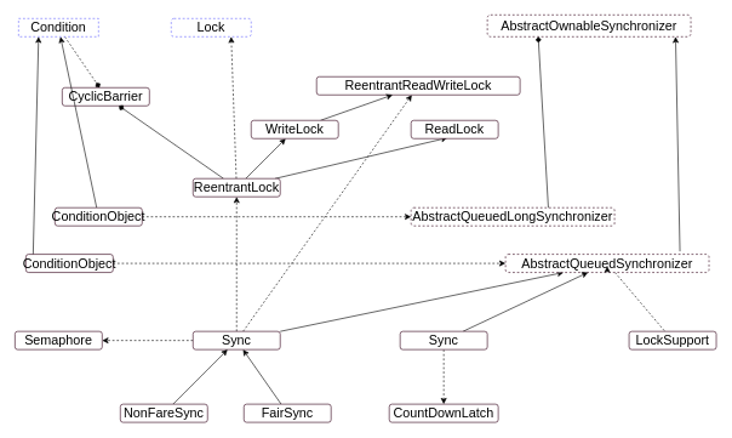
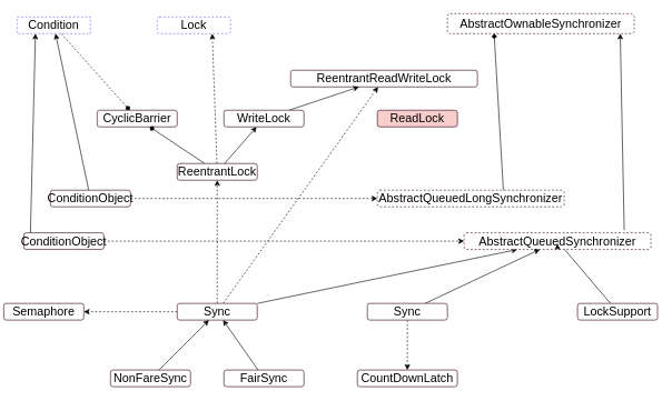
  <mxCell id="0" />
  <mxCell id="1" parent="0" />
  <mxCell id="2" style="edgeStyle=none;rounded=0;orthogonalLoop=1;jettySize=auto;html=1;startArrow=none;startFill=0;endArrow=diamond;endFill=1;fontSize=18;dashed=1;" edge="1" parent="1" source="3" target="6"><mxGeometry relative="1" as="geometry" /></mxCell>
  <mxCell id="3" value="Condition" style="whiteSpace=wrap;html=1;dashed=1;strokeColor=#6666FF;fontSize=18;rounded=0;" vertex="1" parent="1"><mxGeometry x="25" y="25" width="110" height="25" as="geometry" /></mxCell>
  <mxCell id="4" value="Lock" style="rounded=1;whiteSpace=wrap;html=1;dashed=1;strokeColor=#6666FF;fontSize=18;" vertex="1" parent="1"><mxGeometry x="235" y="25" width="110" height="25" as="geometry" /></mxCell>
  <mxCell id="5" value="AbstractOwnableSynchronizer" style="rounded=1;whiteSpace=wrap;html=1;dashed=1;strokeColor=#33001A;fontSize=18;" vertex="1" parent="1"><mxGeometry x="670" y="20" width="280" height="30" as="geometry" /></mxCell>
- <mxCell id="6" value="CyclicBarrier" style="rounded=1;whiteSpace=wrap;html=1;strokeColor=#33001A;fontSize=18;" vertex="1" parent="1"><mxGeometry x="85" y="120" width="120" height="25" as="geometry" /></mxCell>
+ <mxCell id="6" value="CyclicBarrier" style="rounded=1;whiteSpace=wrap;html=1;strokeColor=#33001A;fontSize=18;" vertex="1" parent="1"><mxGeometry x="145" y="165" width="120" height="25" as="geometry" /></mxCell>
  <mxCell id="7" style="edgeStyle=none;rounded=0;orthogonalLoop=1;jettySize=auto;html=1;startArrow=none;startFill=0;endArrow=diamond;endFill=1;fontSize=18;" edge="1" parent="1" source="11" target="6"><mxGeometry relative="1" as="geometry" /></mxCell>
  <mxCell id="8" style="edgeStyle=none;rounded=0;orthogonalLoop=1;jettySize=auto;html=1;entryX=0.75;entryY=1;entryDx=0;entryDy=0;startArrow=none;startFill=0;endArrow=classic;endFill=1;fontSize=18;dashed=1;" edge="1" parent="1" source="11" target="4"><mxGeometry relative="1" as="geometry" /></mxCell>
  <mxCell id="9" style="edgeStyle=none;rounded=0;orthogonalLoop=1;jettySize=auto;html=1;startArrow=none;startFill=0;endArrow=classic;endFill=1;fontSize=18;" edge="1" parent="1" source="11" target="30"><mxGeometry relative="1" as="geometry" /></mxCell>
- <mxCell id="10" style="edgeStyle=none;rounded=0;orthogonalLoop=1;jettySize=auto;html=1;entryX=0.417;entryY=0.96;entryDx=0;entryDy=0;entryPerimeter=0;startArrow=none;startFill=0;endArrow=classic;endFill=1;fontSize=18;" edge="1" parent="1" source="11" target="31"><mxGeometry relative="1" as="geometry" /></mxCell>
  <mxCell id="11" value="ReentrantLock" style="rounded=1;whiteSpace=wrap;html=1;strokeColor=#33001A;fontSize=18;" vertex="1" parent="1"><mxGeometry x="265" y="245" width="120" height="25" as="geometry" /></mxCell>
- <mxCell id="12" value="Semaphore" style="rounded=1;whiteSpace=wrap;html=1;strokeColor=#33001A;fontSize=18;" vertex="1" parent="1"><mxGeometry x="20" y="455" width="120" height="25" as="geometry" /></mxCell>
+ <mxCell id="12" value="Semaphore" style="rounded=1;whiteSpace=wrap;html=1;strokeColor=#33001A;fontSize=18;" vertex="1" parent="1"><mxGeometry x="5" y="455" width="120" height="25" as="geometry" /></mxCell>
  <mxCell id="13" style="rounded=0;orthogonalLoop=1;jettySize=auto;html=1;entryX=0.25;entryY=1;entryDx=0;entryDy=0;startArrow=none;startFill=0;exitX=0.083;exitY=0.08;exitDx=0;exitDy=0;exitPerimeter=0;fontSize=18;" edge="1" parent="1" source="15" target="3"><mxGeometry relative="1" as="geometry"><mxPoint x="65" y="345" as="sourcePoint" /></mxGeometry></mxCell>
  <mxCell id="14" style="edgeStyle=none;rounded=0;orthogonalLoop=1;jettySize=auto;html=1;startArrow=none;startFill=0;endArrow=classic;endFill=1;dashed=1;fontSize=18;" edge="1" parent="1" source="15" target="36"><mxGeometry relative="1" as="geometry" /></mxCell>
  <mxCell id="15" value="ConditionObject" style="rounded=1;whiteSpace=wrap;html=1;strokeColor=#33001A;fontSize=18;" vertex="1" parent="1"><mxGeometry x="35" y="349" width="120" height="25" as="geometry" /></mxCell>
  <mxCell id="16" style="edgeStyle=none;rounded=0;orthogonalLoop=1;jettySize=auto;html=1;dashed=1;startArrow=none;startFill=0;endArrow=classic;endFill=1;fontSize=18;" edge="1" parent="1" source="20" target="12"><mxGeometry relative="1" as="geometry" /></mxCell>
  <mxCell id="17" style="edgeStyle=none;rounded=0;orthogonalLoop=1;jettySize=auto;html=1;startArrow=none;startFill=0;endArrow=classic;endFill=1;fontSize=18;" edge="1" parent="1" source="20" target="36"><mxGeometry relative="1" as="geometry" /></mxCell>
  <mxCell id="18" style="edgeStyle=none;rounded=0;orthogonalLoop=1;jettySize=auto;html=1;fontSize=18;startArrow=none;startFill=0;endArrow=classic;endFill=1;dashed=1;" edge="1" parent="1" source="20" target="11"><mxGeometry relative="1" as="geometry" /></mxCell>
  <mxCell id="19" style="edgeStyle=none;rounded=0;orthogonalLoop=1;jettySize=auto;html=1;dashed=1;fontSize=18;startArrow=none;startFill=0;endArrow=classic;endFill=1;" edge="1" parent="1" source="20" target="28"><mxGeometry relative="1" as="geometry" /></mxCell>
  <mxCell id="20" value="Sync" style="rounded=1;whiteSpace=wrap;html=1;strokeColor=#33001A;fontSize=18;" vertex="1" parent="1"><mxGeometry x="265" y="455" width="120" height="25" as="geometry" /></mxCell>
  <mxCell id="21" style="edgeStyle=none;rounded=0;orthogonalLoop=1;jettySize=auto;html=1;startArrow=none;startFill=0;endArrow=classic;endFill=1;fontSize=18;" edge="1" parent="1" source="22" target="20"><mxGeometry relative="1" as="geometry" /></mxCell>
  <mxCell id="22" value="FairSync" style="rounded=1;whiteSpace=wrap;html=1;strokeColor=#33001A;fontSize=18;" vertex="1" parent="1"><mxGeometry x="335" y="555" width="120" height="25" as="geometry" /></mxCell>
  <mxCell id="23" style="edgeStyle=none;rounded=0;orthogonalLoop=1;jettySize=auto;html=1;startArrow=none;startFill=0;endArrow=classic;endFill=1;fontSize=18;" edge="1" parent="1" source="24" target="20"><mxGeometry relative="1" as="geometry" /></mxCell>
  <mxCell id="24" value="NonFareSync" style="rounded=1;whiteSpace=wrap;html=1;strokeColor=#33001A;fontSize=18;" vertex="1" parent="1"><mxGeometry x="165" y="555" width="120" height="25" as="geometry" /></mxCell>
  <mxCell id="25" value="" style="edgeStyle=none;rounded=0;orthogonalLoop=1;jettySize=auto;html=1;startArrow=none;startFill=0;fontSize=18;" edge="1" parent="1" source="27" target="3"><mxGeometry relative="1" as="geometry" /></mxCell>
  <mxCell id="26" style="edgeStyle=none;rounded=0;orthogonalLoop=1;jettySize=auto;html=1;startArrow=none;startFill=0;endArrow=classic;endFill=1;dashed=1;fontSize=18;" edge="1" parent="1" source="27" target="33"><mxGeometry relative="1" as="geometry" /></mxCell>
  <mxCell id="27" value="ConditionObject" style="rounded=1;whiteSpace=wrap;html=1;strokeColor=#33001A;fontSize=18;" vertex="1" parent="1"><mxGeometry x="75" y="285" width="120" height="25" as="geometry" /></mxCell>
  <mxCell id="28" value="ReentrantReadWriteLock" style="rounded=1;whiteSpace=wrap;html=1;strokeColor=#33001A;fontSize=18;" vertex="1" parent="1"><mxGeometry x="435" y="105" width="280" height="25" as="geometry" /></mxCell>
  <mxCell id="29" style="edgeStyle=none;rounded=0;orthogonalLoop=1;jettySize=auto;html=1;startArrow=none;startFill=0;endArrow=classic;endFill=1;dashed=0;fontSize=18;" edge="1" parent="1" source="30" target="28"><mxGeometry relative="1" as="geometry" /></mxCell>
- <mxCell id="30" value="WriteLock" style="rounded=1;whiteSpace=wrap;html=1;strokeColor=#33001A;fontSize=18;" vertex="1" parent="1"><mxGeometry x="345" y="165" width="120" height="25" as="geometry" /></mxCell>
- <mxCell id="31" value="ReadLock" style="rounded=1;whiteSpace=wrap;html=1;strokeColor=#33001A;fontSize=18;" vertex="1" parent="1"><mxGeometry x="565" y="165" width="120" height="25" as="geometry" /></mxCell>
+ <mxCell id="30" value="WriteLock" style="rounded=1;whiteSpace=wrap;html=1;strokeColor=#33001A;fontSize=18;" vertex="1" parent="1"><mxGeometry x="335" y="165" width="120" height="25" as="geometry" /></mxCell>
+ <mxCell id="31" value="ReadLock" style="rounded=1;whiteSpace=wrap;html=1;strokeColor=#33001A;fontSize=18;fillColor=#f8cecc;" vertex="1" parent="1"><mxGeometry x="565" y="165" width="120" height="25" as="geometry" /></mxCell>
  <mxCell id="32" style="edgeStyle=none;rounded=0;orthogonalLoop=1;jettySize=auto;html=1;startArrow=none;startFill=0;endArrow=diamond;endFill=1;fontSize=18;exitX=0.675;exitY=0.08;exitDx=0;exitDy=0;exitPerimeter=0;entryX=0.25;entryY=1;entryDx=0;entryDy=0;" edge="1" parent="1" source="33" target="5"><mxGeometry relative="1" as="geometry"><mxPoint x="710" y="45" as="targetPoint" /></mxGeometry></mxCell>
  <mxCell id="33" value="AbstractQueuedLongSynchronizer" style="rounded=1;whiteSpace=wrap;html=1;strokeColor=#33001A;dashed=1;fontSize=18;" vertex="1" parent="1"><mxGeometry x="565" y="285" width="280" height="25" as="geometry" /></mxCell>
  <mxCell id="34" style="edgeStyle=none;rounded=0;orthogonalLoop=1;jettySize=auto;html=1;startArrow=none;startFill=0;endArrow=classic;endFill=1;fontSize=18;entryX=0.925;entryY=1;entryDx=0;entryDy=0;entryPerimeter=0;" edge="1" parent="1" target="5"><mxGeometry relative="1" as="geometry"><mxPoint x="935" y="345" as="sourcePoint" /></mxGeometry></mxCell>
- <mxCell id="35" style="edgeStyle=none;rounded=0;orthogonalLoop=1;jettySize=auto;html=1;startArrow=none;startFill=0;endArrow=none;endFill=0;fontSize=18;dashed=1;" edge="1" parent="1" source="36" target="41"><mxGeometry relative="1" as="geometry" /></mxCell>
+ <mxCell id="35" style="edgeStyle=none;rounded=0;orthogonalLoop=1;jettySize=auto;html=1;startArrow=none;startFill=0;endArrow=none;endFill=0;fontSize=18;" edge="1" parent="1" source="36" target="41"><mxGeometry relative="1" as="geometry" /></mxCell>
  <mxCell id="36" value="AbstractQueuedSynchronizer" style="rounded=1;whiteSpace=wrap;html=1;strokeColor=#33001A;dashed=1;fontSize=18;" vertex="1" parent="1"><mxGeometry x="695" y="349" width="280" height="25" as="geometry" /></mxCell>
  <mxCell id="37" style="edgeStyle=none;rounded=0;orthogonalLoop=1;jettySize=auto;html=1;startArrow=none;startFill=0;endArrow=classic;endFill=1;dashed=1;fontSize=18;" edge="1" parent="1" source="39" target="40"><mxGeometry relative="1" as="geometry" /></mxCell>
  <mxCell id="38" style="edgeStyle=none;rounded=0;orthogonalLoop=1;jettySize=auto;html=1;startArrow=none;startFill=0;endArrow=classic;endFill=1;fontSize=18;" edge="1" parent="1" source="39" target="36"><mxGeometry relative="1" as="geometry" /></mxCell>
  <mxCell id="39" value="Sync" style="rounded=1;whiteSpace=wrap;html=1;strokeColor=#33001A;fontSize=18;" vertex="1" parent="1"><mxGeometry x="550" y="455" width="120" height="25" as="geometry" /></mxCell>
  <mxCell id="40" value="CountDownLatch" style="rounded=1;whiteSpace=wrap;html=1;strokeColor=#33001A;fontSize=18;" vertex="1" parent="1"><mxGeometry x="535" y="555" width="150" height="25" as="geometry" /></mxCell>
  <mxCell id="41" value="LockSupport" style="rounded=1;whiteSpace=wrap;html=1;strokeColor=#33001A;fontSize=18;" vertex="1" parent="1"><mxGeometry x="865" y="455" width="120" height="25" as="geometry" /></mxCell>
  <mxCell id="42" style="edgeStyle=orthogonalEdgeStyle;rounded=0;orthogonalLoop=1;jettySize=auto;html=1;exitX=0.5;exitY=1;exitDx=0;exitDy=0;entryX=0.5;entryY=0.66;entryDx=0;entryDy=0;entryPerimeter=0;fontSize=18;" edge="1" parent="1" source="36" target="36"><mxGeometry relative="1" as="geometry" /></mxCell>
